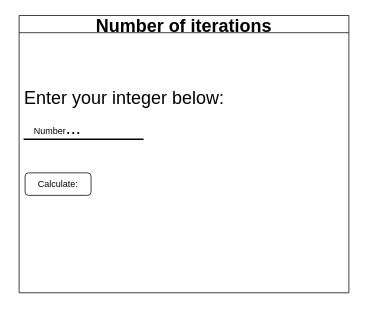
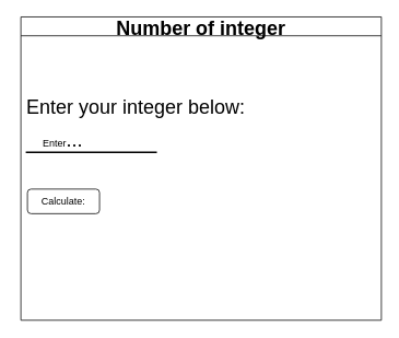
  <mxCell id="0" />
  <mxCell id="1" parent="0" />
- <mxCell id="2" value="Number of iterations" style="swimlane;fontSize=24;" vertex="1" parent="1"><mxGeometry x="25" y="20" width="440" height="370" as="geometry" /></mxCell>
+ <mxCell id="2" value="Number of integer" style="swimlane;fontSize=24;" vertex="1" parent="1"><mxGeometry x="25" y="20" width="440" height="370" as="geometry" /></mxCell>
  <mxCell id="3" value="Enter your integer below:" style="text;html=1;align=center;verticalAlign=middle;resizable=0;points=[];autosize=1;strokeColor=none;fillColor=none;fontSize=24;" vertex="1" parent="2"><mxGeometry x="-5" y="90" width="290" height="40" as="geometry" /></mxCell>
- <mxCell id="4" value="&lt;font style=&quot;font-size: 12px;&quot;&gt;Number&lt;/font&gt;..." style="text;html=1;align=center;verticalAlign=middle;resizable=0;points=[];autosize=1;strokeColor=none;fillColor=none;fontSize=24;" vertex="1" parent="2"><mxGeometry x="6" y="130" width="90" height="40" as="geometry" /></mxCell>
+ <mxCell id="4" value="&lt;font style=&quot;font-size: 12px;&quot;&gt;Enter&lt;/font&gt;..." style="text;html=1;align=center;verticalAlign=middle;resizable=0;points=[];autosize=1;strokeColor=none;fillColor=none;fontSize=24;" vertex="1" parent="2"><mxGeometry x="6" y="130" width="90" height="40" as="geometry" /></mxCell>
  <mxCell id="5" value="" style="line;strokeWidth=2;html=1;fontSize=12;" vertex="1" parent="2"><mxGeometry x="6" y="160" width="160" height="10" as="geometry" /></mxCell>
  <mxCell id="6" value="Calculate:" style="rounded=1;whiteSpace=wrap;html=1;fontSize=12;" vertex="1" parent="2"><mxGeometry x="8" y="210" width="88" height="30" as="geometry" /></mxCell>
